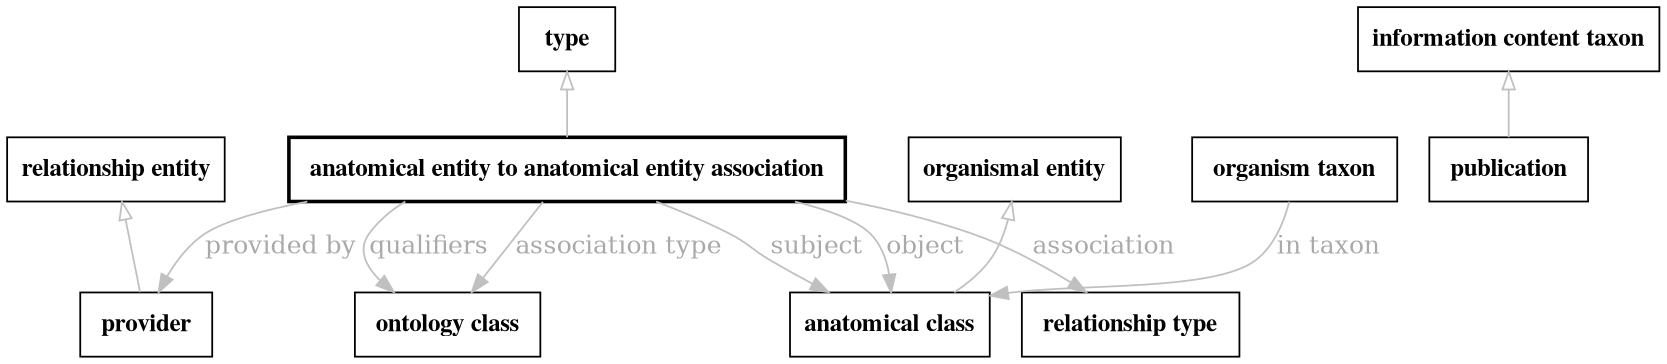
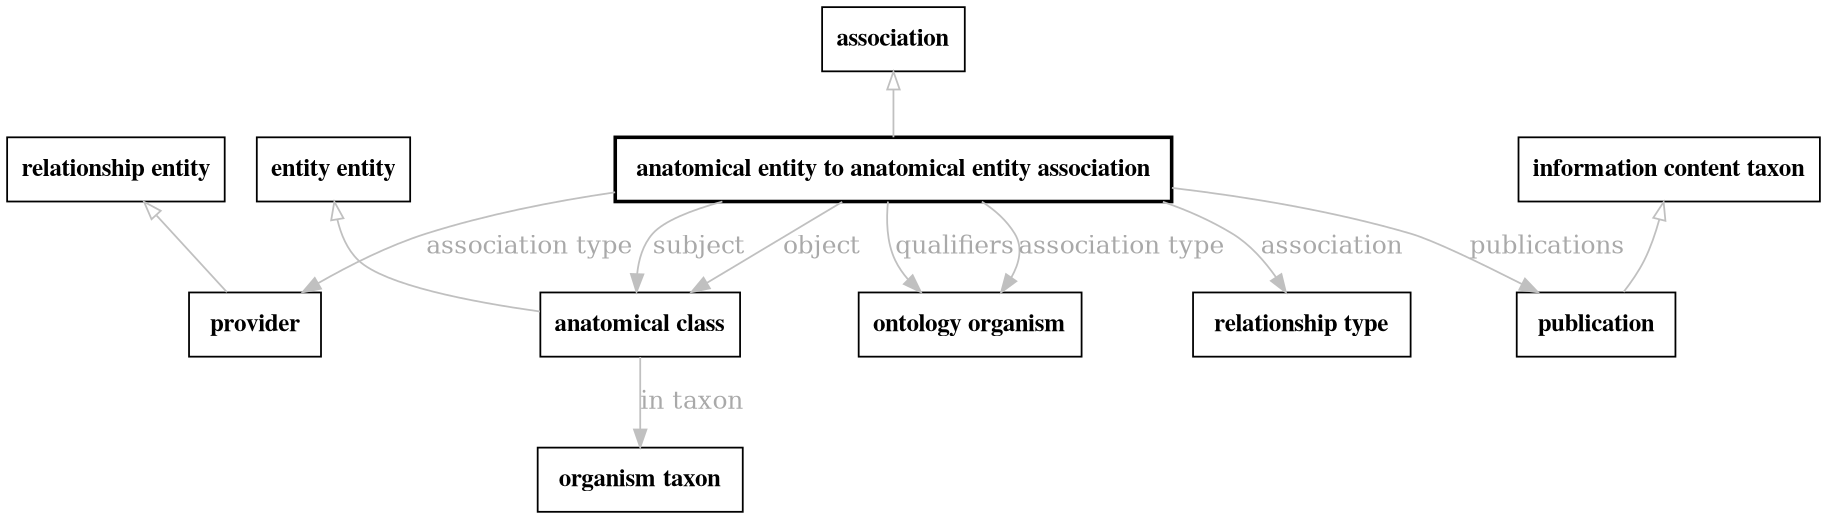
  digraph {
    fontsize=32
    penwidth=5
    node [color=black fontname="times bold" shape=rectangle style=solid]
    edge [color=gray fontcolor=darkgray]
    n1 [label=" anatomical entity to anatomical entity association " style=bold]
    n2 [label=" provider "]
    n3 [label=" publication "]
-   n4 [label=" ontology class "]
+   n4 [label="ontology organism"]
    n5 [label="anatomical class"]
    n6 [label=" relationship type "]
    n7 [label=" organism taxon "]
-   association [label=type style=""]
+   association [style=""]
    n9 [label="relationship entity" style=""]
    n10 [label="information content taxon" style=""]
-   "organismal entity" [style=""]
-   n1 -> n2 [label="provided by"]
+   "organismal entity" [label="entity entity" style=""]
+   n1 -> n2 [label="association type"]
+   n1 -> n3 [label=publications]
    n1 -> n4 [label=qualifiers]
    n1 -> n4 [label="association type"]
    n1 -> n5 [label=object]
    n1 -> n5 [label=subject]
    n1 -> n6 [label=association]
-   n7 -> n5 [label="in taxon"]
+   n5 -> n7 [label="in taxon"]
    association -> n1 [arrowtail=onormal dir=back]
    n9 -> n2 [arrowtail=onormal dir=back]
    n10 -> n3 [arrowtail=onormal dir=back]
    "organismal entity" -> n5 [arrowtail=onormal dir=back]
  }
